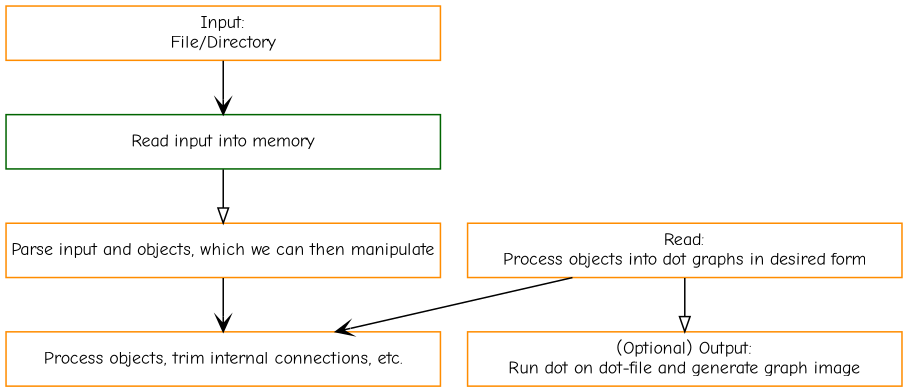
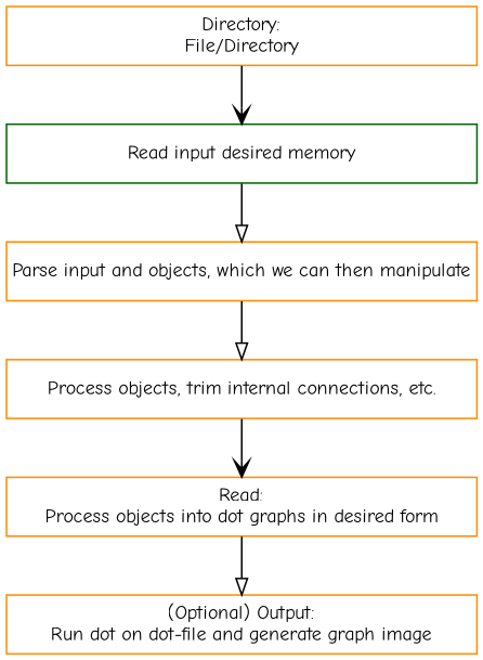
  digraph {
    fontname="Comic Neue"
    rankdir=TB
    node [color=darkorange fixedsize=true fontname="Comic Neue" fontsize=12 shape=rectangle]
    edge [arrowhead=vee fontname="Comic Neue"]
-   n1 [height=0.5 label="Input:\nFile/Directory" width=4.0]
-   n2 [color=darkgreen height=0.5 label="Read input into memory" width=4.0]
+   n1 [height=0.5 label="Directory:\nFile/Directory" width=4.0]
+   n2 [color=darkgreen height=0.5 label="Read input desired memory" width=4.0]
    n3 [height=0.5 label="Parse input and objects, which we can then manipulate" width=4.0]
    n4 [height=0.5 label="Process objects, trim internal connections, etc." width=4.0]
    n5 [height=0.5 label="Read:\nProcess objects into dot graphs in desired form" width=4.0]
    n6 [height=0.5 label="(Optional) Output:\nRun dot on dot-file and generate graph image" width=4.0]
    n1 -> n2
    n2 -> n3 [arrowhead=onormal]
-   n3 -> n4
-   n5 -> n4
+   n3 -> n4 [arrowhead=onormal]
+   n4 -> n5
    n5 -> n6 [arrowhead=onormal]
  }
